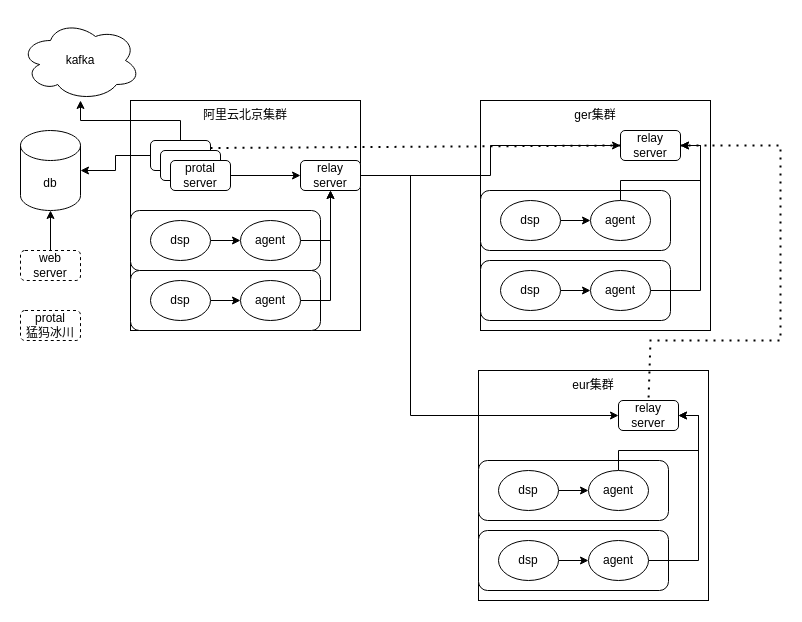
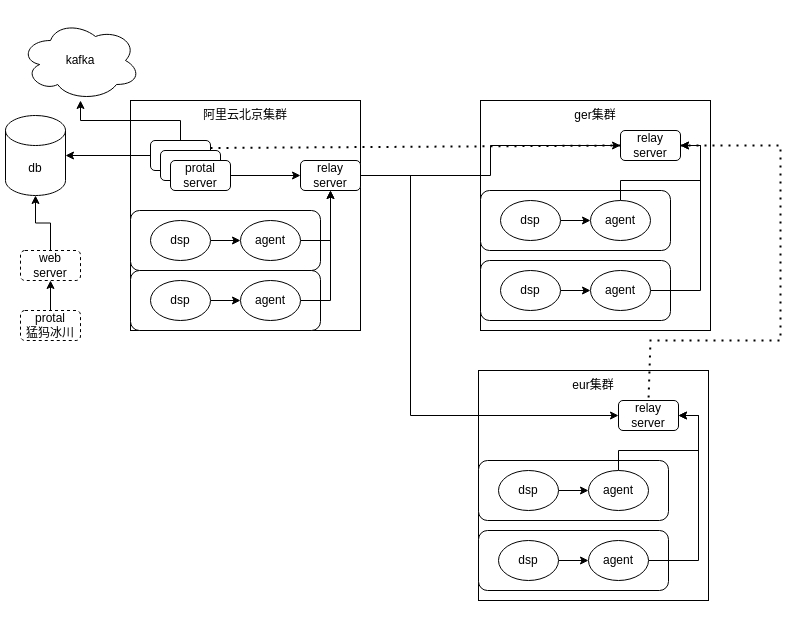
  <mxCell id="0" />
  <mxCell id="1" parent="0" />
  <mxCell id="2" value="&lt;div&gt;ger集群&lt;/div&gt;&lt;div&gt;&lt;br&gt;&lt;/div&gt;&lt;div&gt;&lt;br&gt;&lt;/div&gt;&lt;div&gt;&lt;br&gt;&lt;/div&gt;&lt;div&gt;&lt;br&gt;&lt;/div&gt;&lt;div&gt;&lt;br&gt;&lt;/div&gt;&lt;div&gt;&lt;br&gt;&lt;/div&gt;&lt;div&gt;&lt;br&gt;&lt;/div&gt;&lt;div&gt;&lt;br&gt;&lt;/div&gt;&lt;div&gt;&lt;br&gt;&lt;/div&gt;&lt;div&gt;&lt;br&gt;&lt;/div&gt;&lt;div&gt;&lt;br&gt;&lt;/div&gt;&lt;div&gt;&lt;br&gt;&lt;/div&gt;&lt;div&gt;&lt;br&gt;&lt;/div&gt;&lt;div&gt;&lt;br&gt;&lt;/div&gt;" style="whiteSpace=wrap;html=1;aspect=fixed;" vertex="1" parent="1"><mxGeometry x="480" y="100" width="230" height="230" as="geometry" /></mxCell>
  <mxCell id="3" value="&lt;div&gt;阿里云北京集群&lt;/div&gt;&lt;div&gt;&lt;br&gt;&lt;/div&gt;&lt;div&gt;&lt;br&gt;&lt;/div&gt;&lt;div&gt;&lt;br&gt;&lt;/div&gt;&lt;div&gt;&lt;br&gt;&lt;/div&gt;&lt;div&gt;&lt;br&gt;&lt;/div&gt;&lt;div&gt;&lt;br&gt;&lt;/div&gt;&lt;div&gt;&lt;br&gt;&lt;/div&gt;&lt;div&gt;&lt;br&gt;&lt;/div&gt;&lt;div&gt;&lt;br&gt;&lt;/div&gt;&lt;div&gt;&lt;br&gt;&lt;/div&gt;&lt;div&gt;&lt;br&gt;&lt;/div&gt;&lt;div&gt;&lt;br&gt;&lt;/div&gt;&lt;div&gt;&lt;br&gt;&lt;/div&gt;&lt;div&gt;&lt;br&gt;&lt;/div&gt;" style="whiteSpace=wrap;html=1;aspect=fixed;" vertex="1" parent="1"><mxGeometry x="130" y="100" width="230" height="230" as="geometry" /></mxCell>
- <mxCell id="4" value="db" style="shape=cylinder3;whiteSpace=wrap;html=1;boundedLbl=1;backgroundOutline=1;size=15;" vertex="1" parent="1"><mxGeometry x="20" y="130" width="60" height="80" as="geometry" /></mxCell>
+ <mxCell id="4" value="db" style="shape=cylinder3;whiteSpace=wrap;html=1;boundedLbl=1;backgroundOutline=1;size=15;" vertex="1" parent="1"><mxGeometry x="5" y="115" width="60" height="80" as="geometry" /></mxCell>
  <mxCell id="5" value="kafka" style="ellipse;shape=cloud;whiteSpace=wrap;html=1;" vertex="1" parent="1"><mxGeometry x="20" y="20" width="120" height="80" as="geometry" /></mxCell>
  <mxCell id="6" style="edgeStyle=orthogonalEdgeStyle;rounded=0;orthogonalLoop=1;jettySize=auto;html=1;exitX=0.5;exitY=0;exitDx=0;exitDy=0;" edge="1" parent="1" source="7" target="5"><mxGeometry relative="1" as="geometry" /></mxCell>
  <mxCell id="7" value="reader" style="rounded=1;whiteSpace=wrap;html=1;" vertex="1" parent="1"><mxGeometry x="150" y="140" width="60" height="30" as="geometry" /></mxCell>
  <mxCell id="8" value="reader" style="rounded=1;whiteSpace=wrap;html=1;" vertex="1" parent="1"><mxGeometry x="160" y="150" width="60" height="30" as="geometry" /></mxCell>
  <mxCell id="9" value="" style="edgeStyle=orthogonalEdgeStyle;rounded=0;orthogonalLoop=1;jettySize=auto;html=1;" edge="1" parent="1" source="10" target="15"><mxGeometry relative="1" as="geometry" /></mxCell>
  <mxCell id="10" value="protal&lt;div&gt;server&lt;/div&gt;" style="rounded=1;whiteSpace=wrap;html=1;" vertex="1" parent="1"><mxGeometry x="170" y="160" width="60" height="30" as="geometry" /></mxCell>
  <mxCell id="11" style="edgeStyle=orthogonalEdgeStyle;rounded=0;orthogonalLoop=1;jettySize=auto;html=1;exitX=0;exitY=0.5;exitDx=0;exitDy=0;entryX=1;entryY=0.5;entryDx=0;entryDy=0;entryPerimeter=0;" edge="1" parent="1" source="7" target="4"><mxGeometry relative="1" as="geometry" /></mxCell>
  <mxCell id="12" value="" style="edgeStyle=orthogonalEdgeStyle;rounded=0;orthogonalLoop=1;jettySize=auto;html=1;" edge="1" parent="1" source="13" target="4"><mxGeometry relative="1" as="geometry" /></mxCell>
  <mxCell id="13" value="web&lt;div&gt;server&lt;/div&gt;" style="rounded=1;whiteSpace=wrap;html=1;dashed=1;" vertex="1" parent="1"><mxGeometry x="20" y="250" width="60" height="30" as="geometry" /></mxCell>
  <mxCell id="14" style="edgeStyle=orthogonalEdgeStyle;rounded=0;orthogonalLoop=1;jettySize=auto;html=1;exitX=1;exitY=0.5;exitDx=0;exitDy=0;entryX=0;entryY=0.5;entryDx=0;entryDy=0;" edge="1" parent="1" source="15" target="16"><mxGeometry relative="1" as="geometry" /></mxCell>
  <mxCell id="15" value="relay&lt;div&gt;server&lt;/div&gt;" style="rounded=1;whiteSpace=wrap;html=1;" vertex="1" parent="1"><mxGeometry x="300" y="160" width="60" height="30" as="geometry" /></mxCell>
  <mxCell id="16" value="relay&lt;div&gt;server&lt;/div&gt;" style="rounded=1;whiteSpace=wrap;html=1;" vertex="1" parent="1"><mxGeometry x="620" y="130" width="60" height="30" as="geometry" /></mxCell>
+ <mxCell id="17" style="edgeStyle=orthogonalEdgeStyle;rounded=0;orthogonalLoop=1;jettySize=auto;html=1;exitX=0.5;exitY=0;exitDx=0;exitDy=0;entryX=0.5;entryY=1;entryDx=0;entryDy=0;" edge="1" parent="1" source="18" target="13"><mxGeometry relative="1" as="geometry" /></mxCell>
  <mxCell id="18" value="protal&lt;div&gt;猛犸冰川&lt;/div&gt;" style="rounded=1;whiteSpace=wrap;html=1;dashed=1;" vertex="1" parent="1"><mxGeometry x="20" y="310" width="60" height="30" as="geometry" /></mxCell>
  <mxCell id="19" value="" style="rounded=1;whiteSpace=wrap;html=1;" vertex="1" parent="1"><mxGeometry x="130" y="210" width="190" height="60" as="geometry" /></mxCell>
  <mxCell id="20" value="" style="edgeStyle=orthogonalEdgeStyle;rounded=0;orthogonalLoop=1;jettySize=auto;html=1;" edge="1" parent="1" source="21" target="23"><mxGeometry relative="1" as="geometry" /></mxCell>
  <mxCell id="21" value="dsp" style="ellipse;whiteSpace=wrap;html=1;" vertex="1" parent="1"><mxGeometry x="150" y="220" width="60" height="40" as="geometry" /></mxCell>
  <mxCell id="22" style="edgeStyle=orthogonalEdgeStyle;rounded=0;orthogonalLoop=1;jettySize=auto;html=1;exitX=1;exitY=0.5;exitDx=0;exitDy=0;entryX=0.5;entryY=1;entryDx=0;entryDy=0;" edge="1" parent="1" source="23" target="15"><mxGeometry relative="1" as="geometry" /></mxCell>
  <mxCell id="23" value="agent" style="ellipse;whiteSpace=wrap;html=1;" vertex="1" parent="1"><mxGeometry x="240" y="220" width="60" height="40" as="geometry" /></mxCell>
  <mxCell id="24" value="" style="rounded=1;whiteSpace=wrap;html=1;" vertex="1" parent="1"><mxGeometry x="130" y="270" width="190" height="60" as="geometry" /></mxCell>
  <mxCell id="25" value="" style="edgeStyle=orthogonalEdgeStyle;rounded=0;orthogonalLoop=1;jettySize=auto;html=1;" edge="1" parent="1" source="26" target="28"><mxGeometry relative="1" as="geometry" /></mxCell>
  <mxCell id="26" value="dsp" style="ellipse;whiteSpace=wrap;html=1;" vertex="1" parent="1"><mxGeometry x="150" y="280" width="60" height="40" as="geometry" /></mxCell>
  <mxCell id="27" style="edgeStyle=orthogonalEdgeStyle;rounded=0;orthogonalLoop=1;jettySize=auto;html=1;exitX=1;exitY=0.5;exitDx=0;exitDy=0;" edge="1" parent="1" source="28" target="15"><mxGeometry relative="1" as="geometry" /></mxCell>
  <mxCell id="28" value="agent" style="ellipse;whiteSpace=wrap;html=1;" vertex="1" parent="1"><mxGeometry x="240" y="280" width="60" height="40" as="geometry" /></mxCell>
  <mxCell id="29" value="" style="rounded=1;whiteSpace=wrap;html=1;" vertex="1" parent="1"><mxGeometry x="480" y="190" width="190" height="60" as="geometry" /></mxCell>
  <mxCell id="30" value="" style="edgeStyle=orthogonalEdgeStyle;rounded=0;orthogonalLoop=1;jettySize=auto;html=1;" edge="1" parent="1" source="31" target="33"><mxGeometry relative="1" as="geometry" /></mxCell>
  <mxCell id="31" value="dsp" style="ellipse;whiteSpace=wrap;html=1;" vertex="1" parent="1"><mxGeometry x="500" y="200" width="60" height="40" as="geometry" /></mxCell>
  <mxCell id="32" style="edgeStyle=orthogonalEdgeStyle;rounded=0;orthogonalLoop=1;jettySize=auto;html=1;entryX=1;entryY=0.5;entryDx=0;entryDy=0;" edge="1" parent="1" source="33" target="16"><mxGeometry relative="1" as="geometry" /></mxCell>
  <mxCell id="33" value="agent" style="ellipse;whiteSpace=wrap;html=1;" vertex="1" parent="1"><mxGeometry x="590" y="200" width="60" height="40" as="geometry" /></mxCell>
  <mxCell id="34" value="" style="rounded=1;whiteSpace=wrap;html=1;" vertex="1" parent="1"><mxGeometry x="480" y="260" width="190" height="60" as="geometry" /></mxCell>
  <mxCell id="35" value="" style="edgeStyle=orthogonalEdgeStyle;rounded=0;orthogonalLoop=1;jettySize=auto;html=1;" edge="1" parent="1" source="36" target="38"><mxGeometry relative="1" as="geometry" /></mxCell>
  <mxCell id="36" value="dsp" style="ellipse;whiteSpace=wrap;html=1;" vertex="1" parent="1"><mxGeometry x="500" y="270" width="60" height="40" as="geometry" /></mxCell>
  <mxCell id="37" style="edgeStyle=orthogonalEdgeStyle;rounded=0;orthogonalLoop=1;jettySize=auto;html=1;exitX=1;exitY=0.5;exitDx=0;exitDy=0;entryX=1;entryY=0.5;entryDx=0;entryDy=0;" edge="1" parent="1" source="38" target="16"><mxGeometry relative="1" as="geometry" /></mxCell>
  <mxCell id="38" value="agent" style="ellipse;whiteSpace=wrap;html=1;" vertex="1" parent="1"><mxGeometry x="590" y="270" width="60" height="40" as="geometry" /></mxCell>
  <mxCell id="39" value="&lt;div&gt;eur集群&lt;/div&gt;&lt;div&gt;&lt;br&gt;&lt;/div&gt;&lt;div&gt;&lt;br&gt;&lt;/div&gt;&lt;div&gt;&lt;br&gt;&lt;/div&gt;&lt;div&gt;&lt;br&gt;&lt;/div&gt;&lt;div&gt;&lt;br&gt;&lt;/div&gt;&lt;div&gt;&lt;br&gt;&lt;/div&gt;&lt;div&gt;&lt;br&gt;&lt;/div&gt;&lt;div&gt;&lt;br&gt;&lt;/div&gt;&lt;div&gt;&lt;br&gt;&lt;/div&gt;&lt;div&gt;&lt;br&gt;&lt;/div&gt;&lt;div&gt;&lt;br&gt;&lt;/div&gt;&lt;div&gt;&lt;br&gt;&lt;/div&gt;&lt;div&gt;&lt;br&gt;&lt;/div&gt;&lt;div&gt;&lt;br&gt;&lt;/div&gt;" style="whiteSpace=wrap;html=1;aspect=fixed;" vertex="1" parent="1"><mxGeometry x="478" y="370" width="230" height="230" as="geometry" /></mxCell>
  <mxCell id="40" value="relay&lt;div&gt;server&lt;/div&gt;" style="rounded=1;whiteSpace=wrap;html=1;" vertex="1" parent="1"><mxGeometry x="618" y="400" width="60" height="30" as="geometry" /></mxCell>
  <mxCell id="41" value="" style="rounded=1;whiteSpace=wrap;html=1;" vertex="1" parent="1"><mxGeometry x="478" y="460" width="190" height="60" as="geometry" /></mxCell>
  <mxCell id="42" value="" style="edgeStyle=orthogonalEdgeStyle;rounded=0;orthogonalLoop=1;jettySize=auto;html=1;" edge="1" parent="1" source="43" target="45"><mxGeometry relative="1" as="geometry" /></mxCell>
  <mxCell id="43" value="dsp" style="ellipse;whiteSpace=wrap;html=1;" vertex="1" parent="1"><mxGeometry x="498" y="470" width="60" height="40" as="geometry" /></mxCell>
  <mxCell id="44" style="edgeStyle=orthogonalEdgeStyle;rounded=0;orthogonalLoop=1;jettySize=auto;html=1;entryX=1;entryY=0.5;entryDx=0;entryDy=0;" edge="1" parent="1" source="45" target="40"><mxGeometry relative="1" as="geometry" /></mxCell>
  <mxCell id="45" value="agent" style="ellipse;whiteSpace=wrap;html=1;" vertex="1" parent="1"><mxGeometry x="588" y="470" width="60" height="40" as="geometry" /></mxCell>
  <mxCell id="46" value="" style="rounded=1;whiteSpace=wrap;html=1;" vertex="1" parent="1"><mxGeometry x="478" y="530" width="190" height="60" as="geometry" /></mxCell>
  <mxCell id="47" value="" style="edgeStyle=orthogonalEdgeStyle;rounded=0;orthogonalLoop=1;jettySize=auto;html=1;" edge="1" parent="1" source="48" target="50"><mxGeometry relative="1" as="geometry" /></mxCell>
  <mxCell id="48" value="dsp" style="ellipse;whiteSpace=wrap;html=1;" vertex="1" parent="1"><mxGeometry x="498" y="540" width="60" height="40" as="geometry" /></mxCell>
  <mxCell id="49" style="edgeStyle=orthogonalEdgeStyle;rounded=0;orthogonalLoop=1;jettySize=auto;html=1;exitX=1;exitY=0.5;exitDx=0;exitDy=0;entryX=1;entryY=0.5;entryDx=0;entryDy=0;" edge="1" parent="1" source="50" target="40"><mxGeometry relative="1" as="geometry" /></mxCell>
  <mxCell id="50" value="agent" style="ellipse;whiteSpace=wrap;html=1;" vertex="1" parent="1"><mxGeometry x="588" y="540" width="60" height="40" as="geometry" /></mxCell>
  <mxCell id="51" value="" style="endArrow=none;dashed=1;html=1;dashPattern=1 3;strokeWidth=2;rounded=0;entryX=0;entryY=0.5;entryDx=0;entryDy=0;exitX=1;exitY=0.25;exitDx=0;exitDy=0;" edge="1" parent="1" source="7" target="16"><mxGeometry width="50" height="50" relative="1" as="geometry"><mxPoint x="510" y="180" as="sourcePoint" /><mxPoint x="560" y="130" as="targetPoint" /></mxGeometry></mxCell>
  <mxCell id="52" value="" style="endArrow=none;dashed=1;html=1;dashPattern=1 3;strokeWidth=2;rounded=0;entryX=0.5;entryY=0;entryDx=0;entryDy=0;exitX=1;exitY=0.5;exitDx=0;exitDy=0;" edge="1" parent="1" source="16" target="40"><mxGeometry width="50" height="50" relative="1" as="geometry"><mxPoint x="470" y="410" as="sourcePoint" /><mxPoint x="520" y="360" as="targetPoint" /><Array as="points"><mxPoint x="780" y="145" /><mxPoint x="780" y="340" /><mxPoint x="650" y="340" /></Array></mxGeometry></mxCell>
  <mxCell id="53" style="edgeStyle=orthogonalEdgeStyle;rounded=0;orthogonalLoop=1;jettySize=auto;html=1;exitX=1;exitY=0.5;exitDx=0;exitDy=0;entryX=0;entryY=0.5;entryDx=0;entryDy=0;" edge="1" parent="1" source="15" target="40"><mxGeometry relative="1" as="geometry"><Array as="points"><mxPoint x="410" y="175" /><mxPoint x="410" y="415" /></Array></mxGeometry></mxCell>
